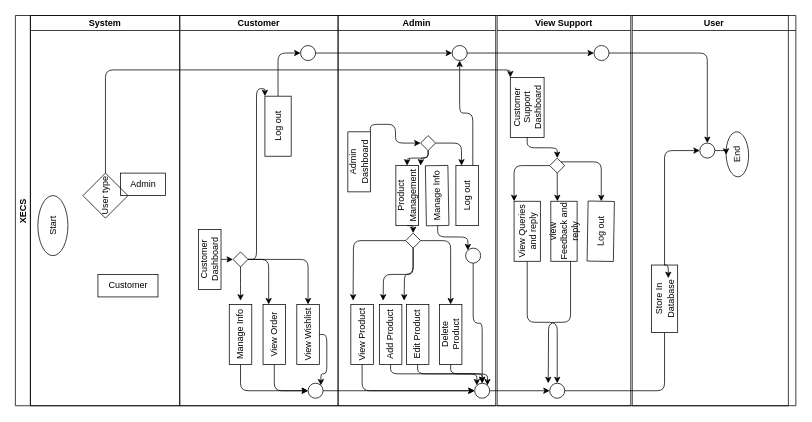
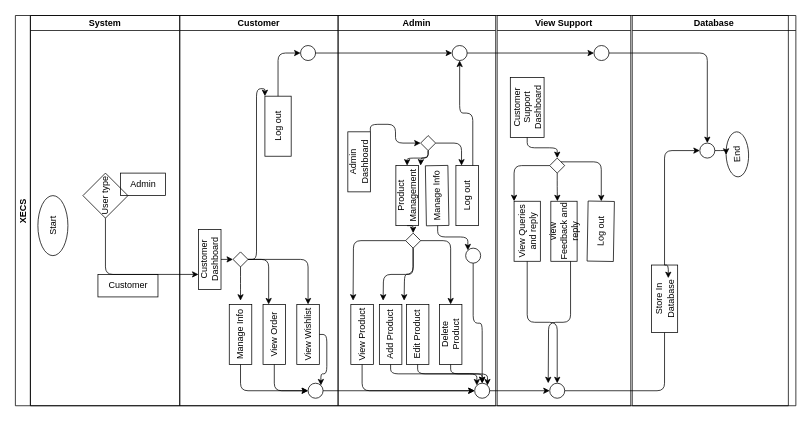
  <mxCell id="0" />
  <mxCell id="1" parent="0" />
  <mxCell id="2" style="edgeStyle=orthogonalEdgeStyle;html=1;exitX=0.5;exitY=1;exitDx=0;exitDy=0;fillColor=none;strokeColor=#000000;fontColor=#000000;" parent="1" source="61" edge="1"><mxGeometry relative="1" as="geometry"><mxPoint x="310" y="345" as="targetPoint" /></mxGeometry></mxCell>
  <mxCell id="3" style="edgeStyle=orthogonalEdgeStyle;html=1;exitX=0.5;exitY=1;exitDx=0;exitDy=0;fillColor=none;strokeColor=#000000;fontColor=#000000;" parent="1" source="69" edge="1"><mxGeometry relative="1" as="geometry"><mxPoint x="320" y="400" as="targetPoint" /></mxGeometry></mxCell>
  <mxCell id="4" value="XECS" style="swimlane;childLayout=stackLayout;resizeParent=1;resizeParentMax=0;startSize=20;horizontal=0;horizontalStack=1;container=0;fillColor=none;strokeColor=#000000;fontColor=#000000;" parent="1" vertex="1"><mxGeometry x="20" y="20" width="1030" height="520" as="geometry" /></mxCell>
  <mxCell id="5" value="System" style="swimlane;startSize=20;container=0;fillColor=none;strokeColor=#000000;fontColor=#000000;" parent="1" vertex="1"><mxGeometry x="40" y="20" width="199" height="520" as="geometry" /></mxCell>
  <mxCell id="6" value="User type" style="rhombus;whiteSpace=wrap;html=1;rotation=-90;container=0;fillColor=none;strokeColor=#000000;fontColor=#000000;" parent="5" vertex="1"><mxGeometry x="70" y="210" width="60" height="60" as="geometry" /></mxCell>
  <mxCell id="7" value="Admin" style="text;html=1;align=center;verticalAlign=middle;resizable=0;points=[];autosize=1;strokeColor=#000000;fillColor=none;fontColor=#000000;" parent="5" vertex="1"><mxGeometry x="120" y="210" width="60" height="30" as="geometry" /></mxCell>
  <mxCell id="8" value="Customer" style="swimlane;startSize=20;container=0;fillColor=none;strokeColor=#000000;fontColor=#000000;" parent="1" vertex="1"><mxGeometry x="239" y="20" width="211" height="520" as="geometry" /></mxCell>
  <mxCell id="9" value="" style="ellipse;whiteSpace=wrap;html=1;aspect=fixed;fillColor=none;strokeColor=#000000;fontColor=#000000;" parent="8" vertex="1"><mxGeometry x="171" y="490" width="20" height="20" as="geometry" /></mxCell>
  <mxCell id="10" value="" style="ellipse;whiteSpace=wrap;html=1;aspect=fixed;fillColor=none;strokeColor=#000000;fontColor=#000000;" parent="8" vertex="1"><mxGeometry x="161" y="40" width="20" height="20" as="geometry" /></mxCell>
  <mxCell id="11" style="edgeStyle=orthogonalEdgeStyle;html=1;exitX=1;exitY=0.5;exitDx=0;exitDy=0;entryX=0;entryY=0.5;entryDx=0;entryDy=0;fillColor=none;strokeColor=#000000;fontColor=#000000;" parent="8" source="12" target="10" edge="1"><mxGeometry relative="1" as="geometry" /></mxCell>
  <mxCell id="12" value="Log out" style="rounded=0;whiteSpace=wrap;html=1;rotation=-90;container=0;fillColor=none;strokeColor=#000000;fontColor=#000000;" parent="8" vertex="1"><mxGeometry x="91" y="130" width="80" height="35" as="geometry" /></mxCell>
  <mxCell id="13" value="View Wishlist" style="rounded=0;whiteSpace=wrap;html=1;rotation=-90;container=0;fillColor=none;strokeColor=#000000;fontColor=#000000;" parent="8" vertex="1"><mxGeometry x="131" y="410" width="80" height="30" as="geometry" /></mxCell>
  <mxCell id="14" style="edgeStyle=orthogonalEdgeStyle;html=1;exitX=0.5;exitY=1;exitDx=0;exitDy=0;entryX=1;entryY=0;entryDx=0;entryDy=0;fillColor=none;strokeColor=#000000;fontColor=#000000;" parent="8" source="13" target="9" edge="1"><mxGeometry relative="1" as="geometry" /></mxCell>
  <mxCell id="15" value="Admin" style="swimlane;startSize=20;container=0;fillColor=none;strokeColor=#000000;fontColor=#000000;" parent="1" vertex="1"><mxGeometry x="450" y="20" width="210" height="520" as="geometry" /></mxCell>
  <mxCell id="16" style="edgeStyle=orthogonalEdgeStyle;html=1;exitX=0;exitY=0.5;exitDx=0;exitDy=0;entryX=0.5;entryY=0;entryDx=0;entryDy=0;fillColor=none;strokeColor=#000000;fontColor=#000000;" parent="15" source="17" target="34" edge="1"><mxGeometry relative="1" as="geometry" /></mxCell>
  <mxCell id="17" value="Product Management" style="rounded=0;whiteSpace=wrap;html=1;rotation=-90;container=0;fillColor=none;strokeColor=#000000;fontColor=#000000;" parent="15" vertex="1"><mxGeometry x="52" y="225" width="80" height="30" as="geometry" /></mxCell>
  <mxCell id="18" style="edgeStyle=orthogonalEdgeStyle;html=1;exitX=0;exitY=0.5;exitDx=0;exitDy=0;entryX=0;entryY=0.5;entryDx=0;entryDy=0;fillColor=none;strokeColor=#000000;fontColor=#000000;" parent="15" source="19" target="54" edge="1"><mxGeometry relative="1" as="geometry" /></mxCell>
  <mxCell id="19" value="View Product" style="rounded=0;whiteSpace=wrap;html=1;rotation=-90;container=0;fillColor=none;strokeColor=#000000;fontColor=#000000;" parent="15" vertex="1"><mxGeometry x="-8" y="410" width="80" height="30" as="geometry" /></mxCell>
  <mxCell id="20" style="edgeStyle=orthogonalEdgeStyle;html=1;exitX=0;exitY=0.5;exitDx=0;exitDy=0;entryX=0;entryY=0;entryDx=0;entryDy=0;fillColor=none;strokeColor=#000000;fontColor=#000000;" parent="15" source="21" target="54" edge="1"><mxGeometry relative="1" as="geometry" /></mxCell>
  <mxCell id="21" value="Add Product" style="rounded=0;whiteSpace=wrap;html=1;rotation=-90;container=0;fillColor=none;strokeColor=#000000;fontColor=#000000;" parent="15" vertex="1"><mxGeometry x="30" y="410" width="80" height="30" as="geometry" /></mxCell>
  <mxCell id="22" style="edgeStyle=orthogonalEdgeStyle;html=1;exitX=0;exitY=0.5;exitDx=0;exitDy=0;entryX=1;entryY=0;entryDx=0;entryDy=0;fillColor=none;strokeColor=#000000;fontColor=#000000;" parent="15" source="23" target="54" edge="1"><mxGeometry relative="1" as="geometry" /></mxCell>
  <mxCell id="23" value="Edit Product" style="rounded=0;whiteSpace=wrap;html=1;container=0;rotation=-90;fillColor=none;strokeColor=#000000;fontColor=#000000;" parent="15" vertex="1"><mxGeometry x="66" y="410" width="80" height="30" as="geometry" /></mxCell>
  <mxCell id="24" style="edgeStyle=orthogonalEdgeStyle;html=1;exitX=0;exitY=0.5;exitDx=0;exitDy=0;entryX=0.5;entryY=0;entryDx=0;entryDy=0;fillColor=none;strokeColor=#000000;fontColor=#000000;" parent="15" source="25" target="54" edge="1"><mxGeometry relative="1" as="geometry" /></mxCell>
  <mxCell id="25" value="Delete Product" style="rounded=0;whiteSpace=wrap;html=1;container=0;rotation=-90;fillColor=none;strokeColor=#000000;fontColor=#000000;" parent="15" vertex="1"><mxGeometry x="110" y="410" width="80" height="30" as="geometry" /></mxCell>
  <mxCell id="26" style="edgeStyle=orthogonalEdgeStyle;html=1;exitX=0;exitY=0.5;exitDx=0;exitDy=0;entryX=0;entryY=0;entryDx=0;entryDy=0;fillColor=none;strokeColor=#000000;fontColor=#000000;" parent="15" source="27" target="56" edge="1"><mxGeometry relative="1" as="geometry" /></mxCell>
  <mxCell id="27" value="Manage Info" style="rounded=0;whiteSpace=wrap;html=1;container=0;rotation=-91;fillColor=none;strokeColor=#000000;fontColor=#000000;" parent="15" vertex="1"><mxGeometry x="92" y="225" width="80" height="30" as="geometry" /></mxCell>
  <mxCell id="28" style="edgeStyle=orthogonalEdgeStyle;html=1;exitX=1;exitY=0.75;exitDx=0;exitDy=0;entryX=0.5;entryY=1;entryDx=0;entryDy=0;fillColor=none;strokeColor=#000000;fontColor=#000000;" parent="15" source="29" target="58" edge="1"><mxGeometry relative="1" as="geometry" /></mxCell>
  <mxCell id="29" value="Log out" style="rounded=0;whiteSpace=wrap;html=1;container=0;rotation=-90;fillColor=none;strokeColor=#000000;fontColor=#000000;" parent="15" vertex="1"><mxGeometry x="132" y="225" width="80" height="30" as="geometry" /></mxCell>
  <mxCell id="30" style="edgeStyle=orthogonalEdgeStyle;html=1;exitX=0.5;exitY=1;exitDx=0;exitDy=0;entryX=1;entryY=0.5;entryDx=0;entryDy=0;fillColor=none;strokeColor=#000000;fontColor=#000000;" parent="15" source="32" target="17" edge="1"><mxGeometry relative="1" as="geometry" /></mxCell>
  <mxCell id="31" style="edgeStyle=orthogonalEdgeStyle;html=1;exitX=1;exitY=0.5;exitDx=0;exitDy=0;entryX=1;entryY=0.25;entryDx=0;entryDy=0;fillColor=none;strokeColor=#000000;fontColor=#000000;" parent="15" source="32" target="29" edge="1"><mxGeometry relative="1" as="geometry" /></mxCell>
  <mxCell id="32" value="" style="rhombus;whiteSpace=wrap;html=1;container=0;fillColor=none;strokeColor=#000000;fontColor=#000000;" parent="15" vertex="1"><mxGeometry x="110" y="160" width="20" height="20" as="geometry" /></mxCell>
  <mxCell id="33" style="edgeStyle=orthogonalEdgeStyle;html=1;exitX=1;exitY=0.5;exitDx=0;exitDy=0;entryX=1;entryY=0.5;entryDx=0;entryDy=0;fillColor=none;strokeColor=#000000;fontColor=#000000;" parent="15" source="34" target="25" edge="1"><mxGeometry relative="1" as="geometry" /></mxCell>
  <mxCell id="34" value="" style="rhombus;whiteSpace=wrap;html=1;container=0;fillColor=none;strokeColor=#000000;fontColor=#000000;" parent="15" vertex="1"><mxGeometry x="90" y="290" width="20" height="20" as="geometry" /></mxCell>
  <mxCell id="35" value="View Support" style="swimlane;startSize=20;container=0;fillColor=none;strokeColor=#000000;fontColor=#000000;" parent="15" vertex="1"><mxGeometry x="212" width="178" height="520" as="geometry" /></mxCell>
- <mxCell id="36" value="User" style="swimlane;startSize=20;container=0;fillColor=none;strokeColor=#000000;fontColor=#000000;" parent="35" vertex="1"><mxGeometry x="180" width="218" height="520" as="geometry" /></mxCell>
+ <mxCell id="36" value="Database" style="swimlane;startSize=20;container=0;fillColor=none;strokeColor=#000000;fontColor=#000000;" parent="35" vertex="1"><mxGeometry x="180" width="218" height="520" as="geometry" /></mxCell>
  <mxCell id="37" style="edgeStyle=orthogonalEdgeStyle;html=1;exitX=1;exitY=0.5;exitDx=0;exitDy=0;entryX=0.5;entryY=0;entryDx=0;entryDy=0;fillColor=none;strokeColor=#000000;fontColor=#000000;" parent="36" source="38" target="39" edge="1"><mxGeometry relative="1" as="geometry" /></mxCell>
  <mxCell id="38" value="" style="ellipse;whiteSpace=wrap;html=1;aspect=fixed;fillColor=none;strokeColor=#000000;fontColor=#000000;" parent="36" vertex="1"><mxGeometry x="90" y="170" width="20" height="20" as="geometry" /></mxCell>
  <mxCell id="39" value="End" style="ellipse;whiteSpace=wrap;html=1;rotation=-92;container=0;fillColor=none;strokeColor=#000000;fontColor=#000000;" parent="36" vertex="1"><mxGeometry x="110" y="170" width="60" height="30" as="geometry" /></mxCell>
  <mxCell id="40" style="edgeStyle=orthogonalEdgeStyle;html=1;exitX=0;exitY=0.5;exitDx=0;exitDy=0;entryX=0.5;entryY=0;entryDx=0;entryDy=0;fillColor=none;strokeColor=#000000;fontColor=#000000;" parent="35" source="41" target="48" edge="1"><mxGeometry relative="1" as="geometry" /></mxCell>
  <mxCell id="41" value="Customer Support Dashboard" style="rounded=0;whiteSpace=wrap;html=1;rotation=-90;container=0;fillColor=none;strokeColor=#000000;fontColor=#000000;" parent="35" vertex="1"><mxGeometry y="100" width="80" height="45" as="geometry" /></mxCell>
  <mxCell id="42" value="Log out" style="rounded=0;whiteSpace=wrap;html=1;container=0;rotation=-89;fillColor=none;strokeColor=#000000;fontColor=#000000;" parent="35" vertex="1"><mxGeometry x="98" y="270" width="80" height="35" as="geometry" /></mxCell>
  <mxCell id="43" style="edgeStyle=orthogonalEdgeStyle;html=1;exitX=0;exitY=0.5;exitDx=0;exitDy=0;entryX=0.5;entryY=0;entryDx=0;entryDy=0;fillColor=none;strokeColor=#000000;fontColor=#000000;" parent="35" source="44" target="49" edge="1"><mxGeometry relative="1" as="geometry" /></mxCell>
  <mxCell id="44" value="View Queries and reply" style="rounded=0;whiteSpace=wrap;html=1;container=0;rotation=-90;fillColor=none;strokeColor=#000000;fontColor=#000000;" parent="35" vertex="1"><mxGeometry y="270" width="80" height="35" as="geometry" /></mxCell>
  <mxCell id="45" value="view Feedback and reply" style="rounded=0;whiteSpace=wrap;html=1;container=0;rotation=-90;fillColor=none;strokeColor=#000000;fontColor=#000000;" parent="35" vertex="1"><mxGeometry x="49" y="270" width="80" height="35" as="geometry" /></mxCell>
  <mxCell id="46" style="edgeStyle=orthogonalEdgeStyle;html=1;exitX=0.5;exitY=1;exitDx=0;exitDy=0;entryX=1;entryY=0.25;entryDx=0;entryDy=0;fillColor=none;strokeColor=#000000;fontColor=#000000;" parent="35" source="48" target="45" edge="1"><mxGeometry relative="1" as="geometry" /></mxCell>
  <mxCell id="47" style="edgeStyle=orthogonalEdgeStyle;html=1;exitX=1;exitY=0;exitDx=0;exitDy=0;entryX=1;entryY=0.5;entryDx=0;entryDy=0;fillColor=none;strokeColor=#000000;fontColor=#000000;" parent="35" source="48" target="42" edge="1"><mxGeometry relative="1" as="geometry" /></mxCell>
  <mxCell id="48" value="" style="rhombus;whiteSpace=wrap;html=1;container=0;fillColor=none;strokeColor=#000000;fontColor=#000000;" parent="35" vertex="1"><mxGeometry x="70" y="190" width="20" height="20" as="geometry" /></mxCell>
  <mxCell id="49" value="" style="ellipse;whiteSpace=wrap;html=1;aspect=fixed;fillColor=none;strokeColor=#000000;fontColor=#000000;" parent="35" vertex="1"><mxGeometry x="70" y="490" width="20" height="20" as="geometry" /></mxCell>
  <mxCell id="50" style="edgeStyle=orthogonalEdgeStyle;html=1;exitX=1;exitY=0.5;exitDx=0;exitDy=0;entryX=0.5;entryY=0;entryDx=0;entryDy=0;fillColor=none;strokeColor=#000000;fontColor=#000000;" parent="35" source="51" target="38" edge="1"><mxGeometry relative="1" as="geometry" /></mxCell>
  <mxCell id="51" value="" style="ellipse;whiteSpace=wrap;html=1;aspect=fixed;fillColor=none;strokeColor=#000000;fontColor=#000000;" parent="35" vertex="1"><mxGeometry x="129" y="40" width="20" height="20" as="geometry" /></mxCell>
  <mxCell id="52" style="edgeStyle=orthogonalEdgeStyle;html=1;exitX=0;exitY=0.5;exitDx=0;exitDy=0;entryX=1;entryY=0;entryDx=0;entryDy=0;fillColor=none;strokeColor=#000000;fontColor=#000000;" parent="35" source="48" target="44" edge="1"><mxGeometry relative="1" as="geometry"><mxPoint x="8" y="250" as="targetPoint" /></mxGeometry></mxCell>
  <mxCell id="53" style="edgeStyle=orthogonalEdgeStyle;html=1;exitX=1;exitY=0.5;exitDx=0;exitDy=0;entryX=0;entryY=0.5;entryDx=0;entryDy=0;fillColor=none;strokeColor=#000000;fontColor=#000000;" parent="15" source="54" target="49" edge="1"><mxGeometry relative="1" as="geometry" /></mxCell>
  <mxCell id="54" value="" style="ellipse;whiteSpace=wrap;html=1;aspect=fixed;fillColor=none;strokeColor=#000000;fontColor=#000000;" parent="15" vertex="1"><mxGeometry x="182" y="490" width="20" height="20" as="geometry" /></mxCell>
  <mxCell id="55" style="edgeStyle=orthogonalEdgeStyle;html=1;exitX=0.5;exitY=1;exitDx=0;exitDy=0;entryX=0.5;entryY=0;entryDx=0;entryDy=0;fillColor=none;strokeColor=#000000;fontColor=#000000;" parent="15" source="56" target="54" edge="1"><mxGeometry relative="1" as="geometry" /></mxCell>
  <mxCell id="56" value="" style="ellipse;whiteSpace=wrap;html=1;aspect=fixed;fillColor=none;strokeColor=#000000;fontColor=#000000;" parent="15" vertex="1"><mxGeometry x="170" y="310" width="20" height="20" as="geometry" /></mxCell>
  <mxCell id="57" style="edgeStyle=orthogonalEdgeStyle;html=1;exitX=1;exitY=0.5;exitDx=0;exitDy=0;entryX=0;entryY=0.5;entryDx=0;entryDy=0;fillColor=none;strokeColor=#000000;fontColor=#000000;" parent="15" source="58" target="51" edge="1"><mxGeometry relative="1" as="geometry" /></mxCell>
  <mxCell id="58" value="" style="ellipse;whiteSpace=wrap;html=1;aspect=fixed;fillColor=none;strokeColor=#000000;fontColor=#000000;" parent="15" vertex="1"><mxGeometry x="152" y="40" width="20" height="20" as="geometry" /></mxCell>
  <mxCell id="59" value="Start" style="ellipse;whiteSpace=wrap;html=1;rotation=-90;container=0;fillColor=none;strokeColor=#000000;fontColor=#000000;" parent="1" vertex="1"><mxGeometry x="30" y="280" width="80" height="40" as="geometry" /></mxCell>
+ <mxCell id="60" style="edgeStyle=orthogonalEdgeStyle;html=1;exitX=0;exitY=0.5;exitDx=0;exitDy=0;entryX=0.25;entryY=0;entryDx=0;entryDy=0;fillColor=none;strokeColor=#000000;fontColor=#000000;" parent="1" source="6" target="61" edge="1"><mxGeometry relative="1" as="geometry" /></mxCell>
  <mxCell id="61" value="Customer Dashboard" style="rounded=0;whiteSpace=wrap;html=1;rotation=-90;container=0;fillColor=none;strokeColor=#000000;fontColor=#000000;" parent="1" vertex="1"><mxGeometry x="239" y="330" width="80" height="30" as="geometry" /></mxCell>
  <mxCell id="62" style="edgeStyle=orthogonalEdgeStyle;html=1;exitX=0;exitY=0.5;exitDx=0;exitDy=0;entryX=0;entryY=0.5;entryDx=0;entryDy=0;fillColor=none;strokeColor=#000000;fontColor=#000000;" parent="1" source="63" target="9" edge="1"><mxGeometry relative="1" as="geometry" /></mxCell>
  <mxCell id="63" value="Manage Info" style="rounded=0;whiteSpace=wrap;html=1;rotation=-90;container=0;fillColor=none;strokeColor=#000000;fontColor=#000000;" parent="1" vertex="1"><mxGeometry x="280" y="430" width="80" height="30" as="geometry" /></mxCell>
  <mxCell id="64" style="edgeStyle=orthogonalEdgeStyle;html=1;exitX=0;exitY=0.5;exitDx=0;exitDy=0;entryX=0;entryY=0.5;entryDx=0;entryDy=0;fillColor=none;strokeColor=#000000;fontColor=#000000;" parent="1" source="65" target="9" edge="1"><mxGeometry relative="1" as="geometry" /></mxCell>
  <mxCell id="65" value="View Order" style="rounded=0;whiteSpace=wrap;html=1;rotation=-90;container=0;fillColor=none;strokeColor=#000000;fontColor=#000000;" parent="1" vertex="1"><mxGeometry x="325" y="430" width="80" height="30" as="geometry" /></mxCell>
  <mxCell id="66" style="edgeStyle=orthogonalEdgeStyle;html=1;exitX=1;exitY=0.5;exitDx=0;exitDy=0;entryX=1;entryY=0.25;entryDx=0;entryDy=0;fillColor=none;strokeColor=#000000;fontColor=#000000;" parent="1" source="69" target="65" edge="1"><mxGeometry relative="1" as="geometry" /></mxCell>
  <mxCell id="67" style="edgeStyle=orthogonalEdgeStyle;html=1;exitX=1;exitY=0.5;exitDx=0;exitDy=0;entryX=1;entryY=0;entryDx=0;entryDy=0;fillColor=none;strokeColor=#000000;fontColor=#000000;" parent="1" source="69" target="12" edge="1"><mxGeometry relative="1" as="geometry" /></mxCell>
  <mxCell id="68" style="edgeStyle=orthogonalEdgeStyle;html=1;exitX=1;exitY=0.5;exitDx=0;exitDy=0;entryX=1;entryY=0.5;entryDx=0;entryDy=0;fillColor=none;strokeColor=#000000;fontColor=#000000;" parent="1" source="69" target="13" edge="1"><mxGeometry relative="1" as="geometry" /></mxCell>
  <mxCell id="69" value="" style="rhombus;whiteSpace=wrap;html=1;container=0;fillColor=none;strokeColor=#000000;fontColor=#000000;" parent="1" vertex="1"><mxGeometry x="310" y="335" width="20" height="20" as="geometry" /></mxCell>
  <mxCell id="70" style="edgeStyle=orthogonalEdgeStyle;html=1;exitX=1;exitY=1;exitDx=0;exitDy=0;entryX=0;entryY=0.5;entryDx=0;entryDy=0;fillColor=none;strokeColor=#000000;fontColor=#000000;" parent="1" source="71" target="32" edge="1"><mxGeometry relative="1" as="geometry" /></mxCell>
  <mxCell id="71" value="Admin Dashboard" style="rounded=0;whiteSpace=wrap;html=1;rotation=-90;container=0;fillColor=none;strokeColor=#000000;fontColor=#000000;" parent="1" vertex="1"><mxGeometry x="438" y="200" width="80" height="30" as="geometry" /></mxCell>
  <mxCell id="72" style="edgeStyle=orthogonalEdgeStyle;html=1;exitX=0.5;exitY=1;exitDx=0;exitDy=0;fillColor=none;strokeColor=#000000;fontColor=#000000;" parent="1" source="32" edge="1"><mxGeometry relative="1" as="geometry"><mxPoint x="560" y="220" as="targetPoint" /></mxGeometry></mxCell>
  <mxCell id="73" style="edgeStyle=orthogonalEdgeStyle;html=1;exitX=0;exitY=0.5;exitDx=0;exitDy=0;fillColor=none;strokeColor=#000000;fontColor=#000000;" parent="1" source="34" edge="1"><mxGeometry relative="1" as="geometry"><mxPoint x="470" y="400" as="targetPoint" /></mxGeometry></mxCell>
  <mxCell id="74" style="edgeStyle=orthogonalEdgeStyle;html=1;exitX=0.5;exitY=1;exitDx=0;exitDy=0;fillColor=none;strokeColor=#000000;fontColor=#000000;" parent="1" source="34" edge="1"><mxGeometry relative="1" as="geometry"><mxPoint x="510" y="400" as="targetPoint" /></mxGeometry></mxCell>
  <mxCell id="75" style="edgeStyle=orthogonalEdgeStyle;html=1;exitX=0.5;exitY=1;exitDx=0;exitDy=0;fillColor=none;strokeColor=#000000;fontColor=#000000;" parent="1" source="34" edge="1"><mxGeometry relative="1" as="geometry"><mxPoint x="538" y="400" as="targetPoint" /></mxGeometry></mxCell>
  <mxCell id="76" value="Customer" style="text;html=1;align=center;verticalAlign=middle;resizable=0;points=[];autosize=1;strokeColor=#000000;fillColor=none;fontColor=#000000;" parent="1" vertex="1"><mxGeometry x="130" y="365" width="80" height="30" as="geometry" /></mxCell>
- <mxCell id="77" style="edgeStyle=orthogonalEdgeStyle;html=1;exitX=1;exitY=0.5;exitDx=0;exitDy=0;entryX=1;entryY=0;entryDx=0;entryDy=0;fillColor=none;strokeColor=#000000;fontColor=#000000;" parent="1" source="6" target="41" edge="1"><mxGeometry relative="1" as="geometry" /></mxCell>
  <mxCell id="78" style="edgeStyle=orthogonalEdgeStyle;html=1;exitX=1;exitY=0.5;exitDx=0;exitDy=0;entryX=0;entryY=0.5;entryDx=0;entryDy=0;fillColor=none;strokeColor=#000000;fontColor=#000000;" parent="1" source="9" target="54" edge="1"><mxGeometry relative="1" as="geometry" /></mxCell>
  <mxCell id="79" style="edgeStyle=orthogonalEdgeStyle;html=1;exitX=0;exitY=0.75;exitDx=0;exitDy=0;fillColor=none;strokeColor=#000000;fontColor=#000000;" parent="1" source="45" edge="1"><mxGeometry relative="1" as="geometry"><mxPoint x="730" y="510" as="targetPoint" /></mxGeometry></mxCell>
  <mxCell id="80" style="edgeStyle=orthogonalEdgeStyle;html=1;exitX=1;exitY=0.5;exitDx=0;exitDy=0;startArrow=none;fillColor=none;strokeColor=#000000;fontColor=#000000;" parent="1" source="82" edge="1"><mxGeometry relative="1" as="geometry"><mxPoint x="890" y="370" as="targetPoint" /></mxGeometry></mxCell>
  <mxCell id="81" style="edgeStyle=orthogonalEdgeStyle;html=1;exitX=1;exitY=0.5;exitDx=0;exitDy=0;entryX=0;entryY=0.5;entryDx=0;entryDy=0;fillColor=none;strokeColor=#000000;fontColor=#000000;" parent="1" source="82" target="38" edge="1"><mxGeometry relative="1" as="geometry" /></mxCell>
  <mxCell id="82" value="Store In Database" style="rounded=0;whiteSpace=wrap;html=1;rotation=-90;fillColor=none;strokeColor=#000000;fontColor=#000000;" parent="1" vertex="1"><mxGeometry x="840" y="380" width="90" height="35" as="geometry" /></mxCell>
  <mxCell id="83" value="" style="edgeStyle=orthogonalEdgeStyle;html=1;exitX=1;exitY=0.5;exitDx=0;exitDy=0;endArrow=none;fillColor=none;strokeColor=#000000;fontColor=#000000;" parent="1" source="49" target="82" edge="1"><mxGeometry relative="1" as="geometry"><mxPoint x="890" y="370" as="targetPoint" /><mxPoint x="740" y="520" as="sourcePoint" /></mxGeometry></mxCell>
  <mxCell id="84" style="edgeStyle=orthogonalEdgeStyle;html=1;exitX=1;exitY=0.5;exitDx=0;exitDy=0;entryX=0;entryY=0.5;entryDx=0;entryDy=0;fillColor=none;strokeColor=#000000;fontColor=#000000;" parent="1" source="10" target="58" edge="1"><mxGeometry relative="1" as="geometry" /></mxCell>
